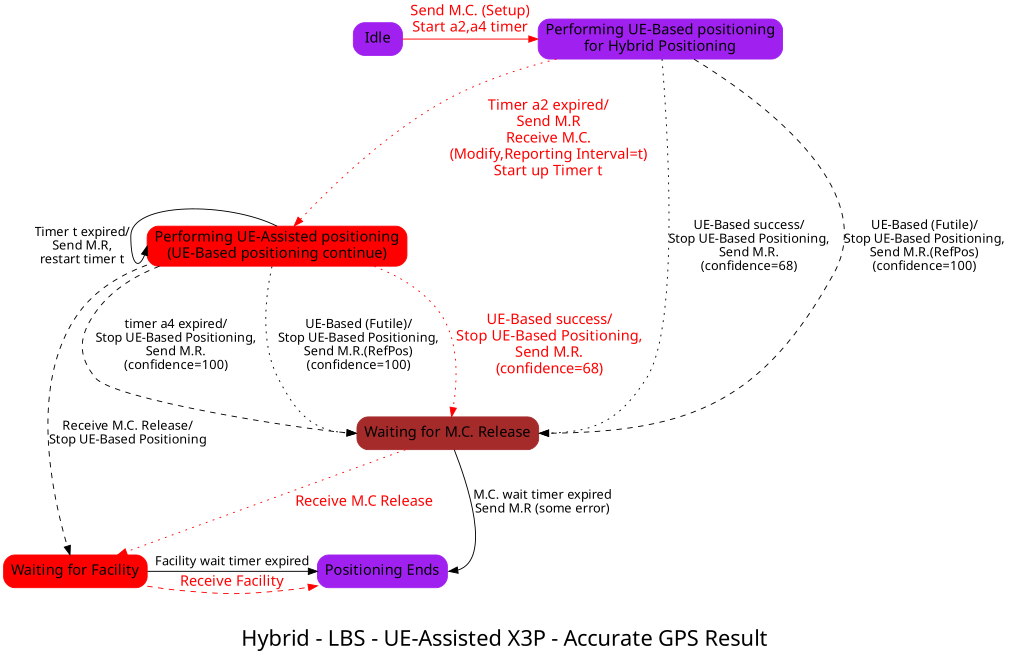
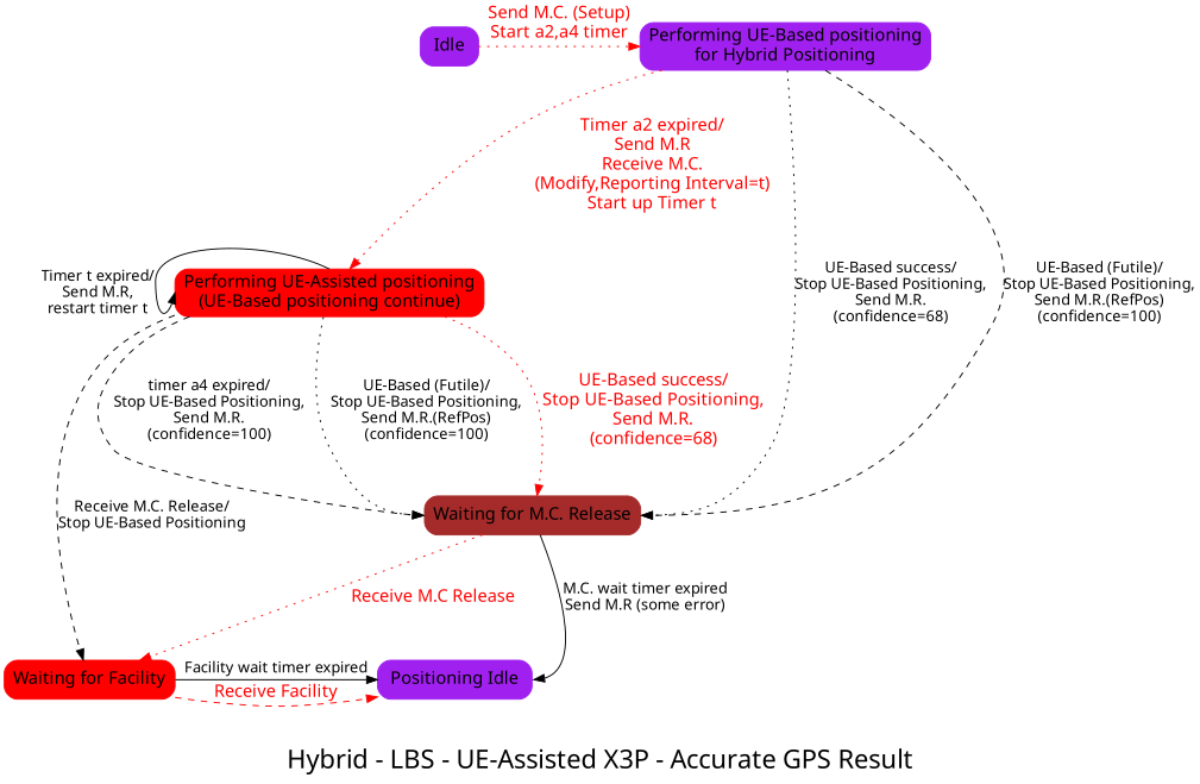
  digraph {
    fontname="Noto Sans"
    fontsize=24
    label="Hybrid - LBS - UE-Assisted X3P - Accurate GPS Result"
    rankdir=TB
    ranksep=1.2
    node [color=purple fontname="Noto Sans" fontsize=16 shape=box style="rounded,filled"]
    edge [fontname="Noto Sans" fontsize=14 style=dotted]
    n1 [label=Idle]
    n2 [label="Performing UE-Based positioning\nfor Hybrid Positioning"]
    n3 [color=red label="Waiting for Facility"]
-   n4 [label="Positioning Ends"]
+   n4 [label="Positioning Idle"]
    n5 [color=red label="Performing UE-Assisted positioning\n(UE-Based positioning continue)"]
    n6 [color=brown label="Waiting for M.C. Release"]
    subgraph sub_1 {
      rank=same
      n1
      n2
    }
    subgraph sub_2 {
      rank=same
      n3
      n4
    }
-   n1 -> n2 [color=red fontcolor=red fontsize=16 label="Send M.C. (Setup)\nStart a2,a4 timer" style=solid]
+   n1 -> n2 [color=red fontcolor=red fontsize=16 label="Send M.C. (Setup)\nStart a2,a4 timer"]
    n2 -> n5 [color=red fontcolor=red fontsize=16 label="Timer a2 expired/\nSend M.R\nReceive M.C.\n(Modify,Reporting Interval=t)\nStart up Timer t"]
    n2 -> n6 [headport=e label="UE-Based success/\nStop UE-Based Positioning,\nSend M.R.\n(confidence=68)"]
    n2 -> n6 [headport=e label="UE-Based (Futile)/\nStop UE-Based Positioning,\nSend M.R.(RefPos)\n(confidence=100)" style=dashed]
    n3 -> n4 [label="Facility wait timer expired" style=solid]
    n3 -> n4 [color=red fontcolor=red fontsize=16 label="Receive Facility" style=dashed]
    n5 -> n3 [label="Receive M.C. Release/\nStop UE-Based Positioning" style=dashed]
    n5 -> n5 [headport=w label="Timer t expired/\nSend M.R,\nrestart timer t" style=solid tailport=n]
    n5 -> n6 [headport=w label="timer a4 expired/\nStop UE-Based Positioning,\nSend M.R.\n(confidence=100)" style=dashed]
    n5 -> n6 [headport=w label="UE-Based (Futile)/\nStop UE-Based Positioning,\nSend M.R.(RefPos)\n(confidence=100)"]
    n5 -> n6 [color=red fontcolor=red fontsize=16 label="UE-Based success/\nStop UE-Based Positioning,\nSend M.R.\n(confidence=68)"]
    n6 -> n3 [color=red fontcolor=red fontsize=16 label="Receive M.C Release"]
    n6 -> n4 [headport=e label="M.C. wait timer expired\nSend M.R (some error)" style=solid]
  }
